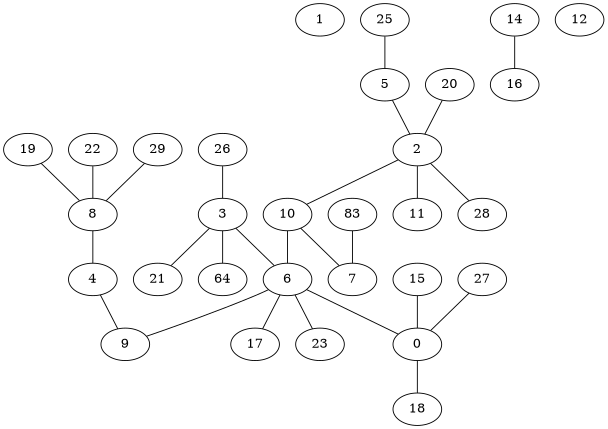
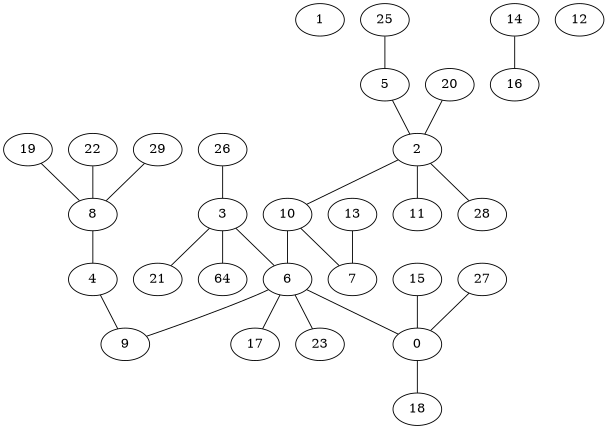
  graph {
    1
    0
    18
    6
    9
    17
    23
    3
    21
    n10 [label=64]
    4
    8
    10
    7
    2
    11
    28
    5
-   13 [label=83]
+   13
    15
    14
    16
    19
    20
    22
    25
    26
    27
    29
    12
    0 -- 18
    6 -- 0
    6 -- 9
    6 -- 17
    6 -- 23
    3 -- 6
    3 -- 21
    3 -- n10
    4 -- 9
    8 -- 4
    10 -- 6
    10 -- 7
    2 -- 10
    2 -- 11
    2 -- 28
    5 -- 2
    13 -- 7
    15 -- 0
    14 -- 16
    19 -- 8
    20 -- 2
    22 -- 8
    25 -- 5
    26 -- 3
    27 -- 0
    29 -- 8
  }
